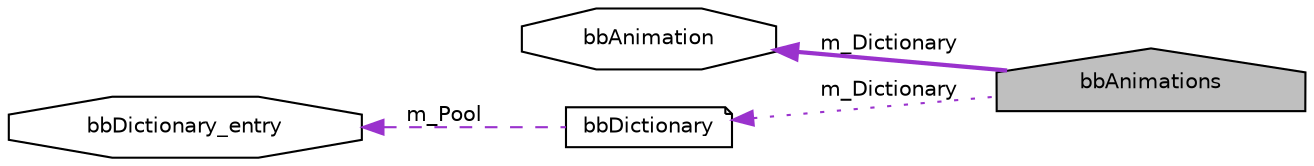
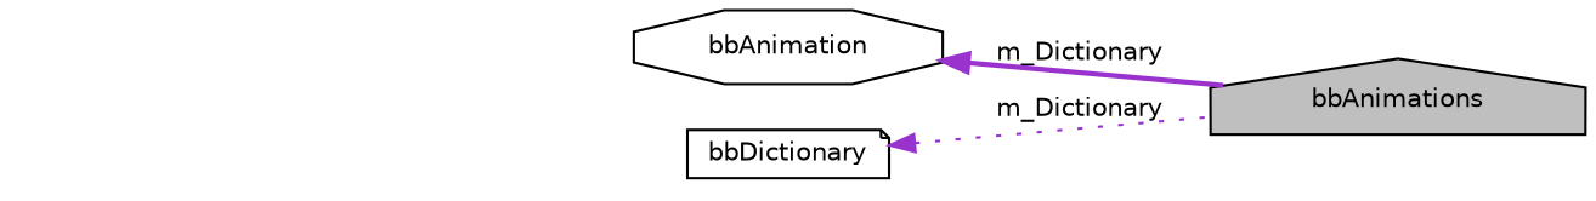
  digraph {
    rankdir=LR
    node [color=black fillcolor=white fontname=Helvetica fontsize=10 shape=octagon style=filled]
    edge [color=darkorchid3 dir=back fontname=Helvetica fontsize=10 labelfontname=Helvetica labelfontsize=10]
    n1 [fillcolor=grey75 fontcolor=black height=0.2 label=bbAnimations shape=house width=0.4]
    n2 [height=0.2 label=bbAnimation width=0.4]
    n3 [height=0.2 label=bbDictionary shape=note width=0.4]
-   n4 [height=0.2 label=bbDictionary_entry width=0.4]
    n2 -> n1 [label=" m_Dictionary" style=bold]
    n3 -> n1 [label=" m_Dictionary" style=dotted]
-   n4 -> n3 [label=" m_Pool" style=dashed]
  }
